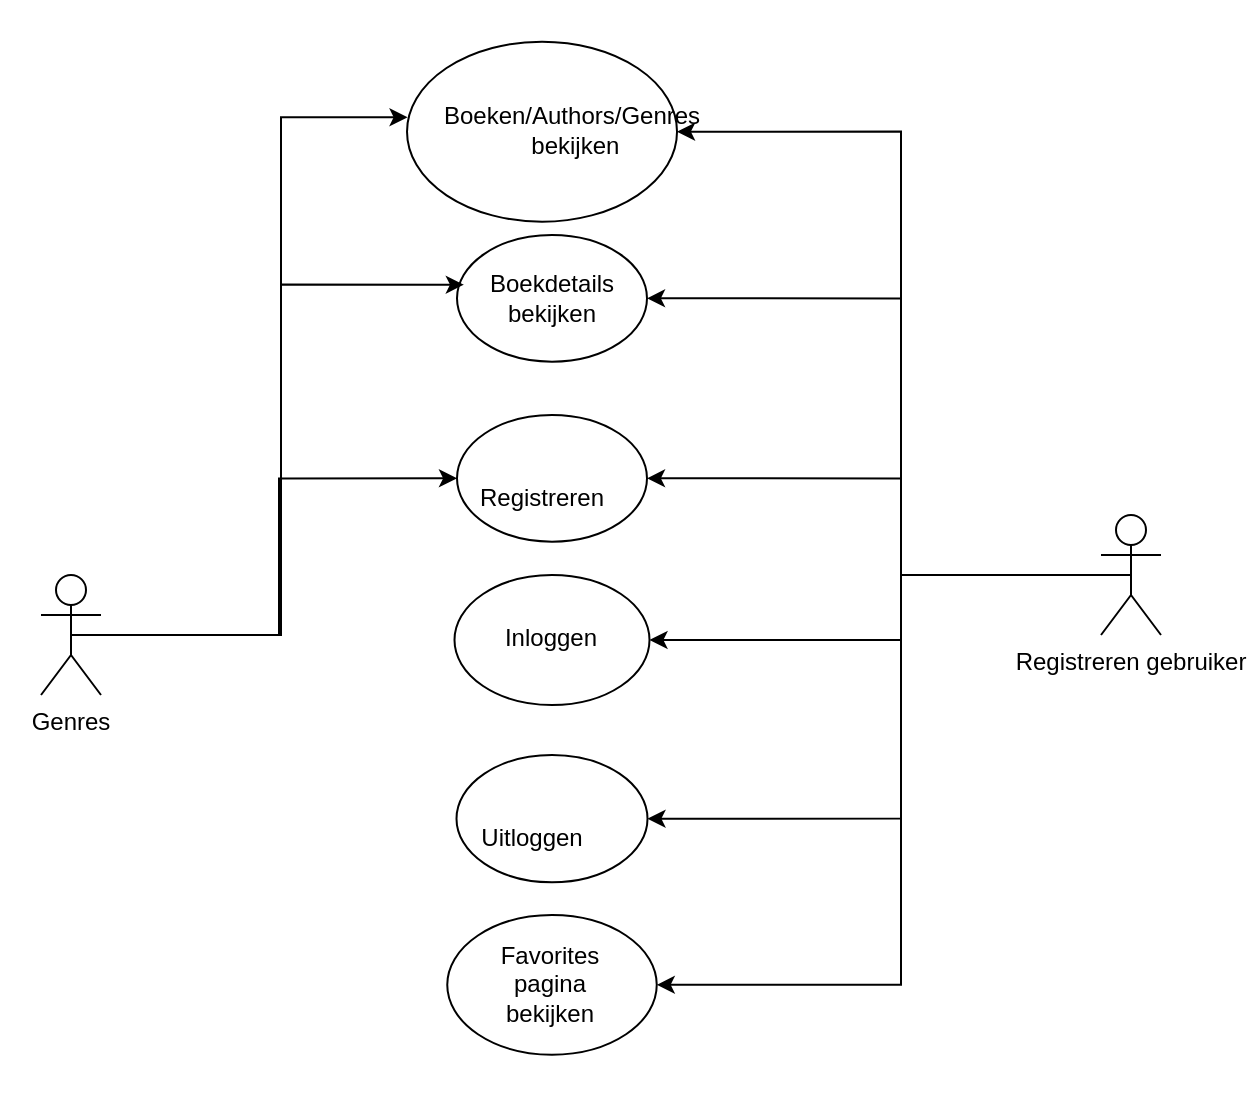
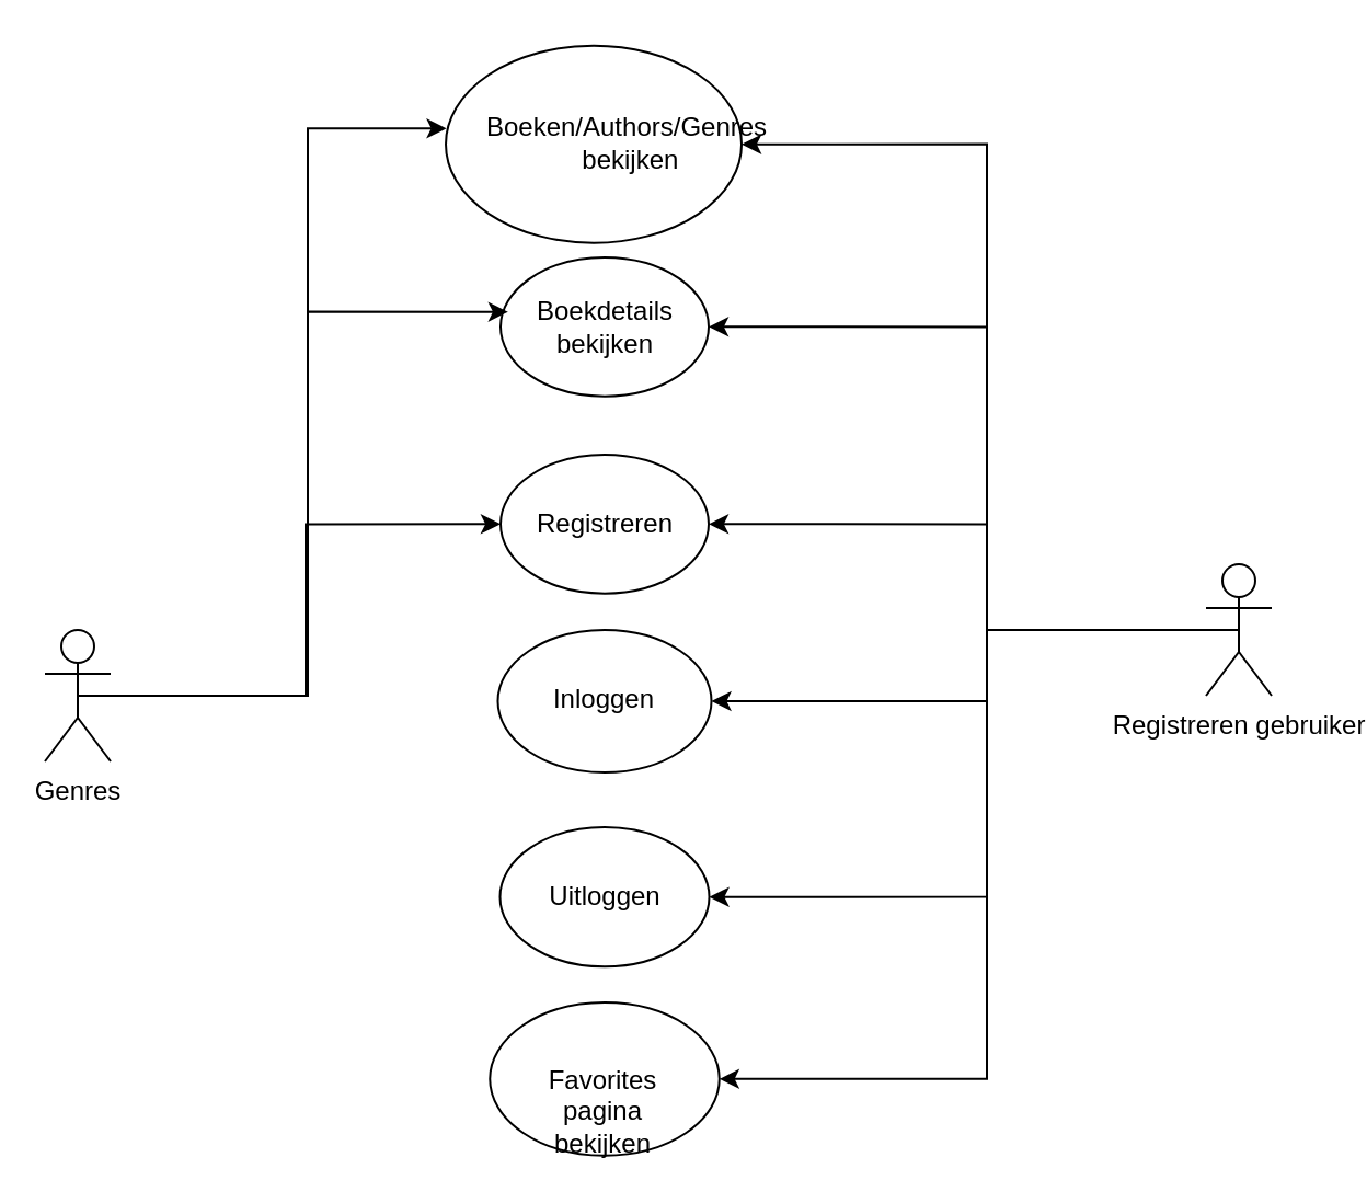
  <mxCell id="0" />
  <mxCell id="1" parent="0" />
  <mxCell id="2" style="edgeStyle=orthogonalEdgeStyle;rounded=0;orthogonalLoop=1;jettySize=auto;html=1;exitX=0.5;exitY=0.5;exitDx=0;exitDy=0;exitPerimeter=0;entryX=0;entryY=0.5;entryDx=0;entryDy=0;" parent="1" source="3" target="18" edge="1"><mxGeometry relative="1" as="geometry"><Array as="points"><mxPoint x="139" y="317" /><mxPoint x="139" y="239" /></Array></mxGeometry></mxCell>
  <mxCell id="3" value="Genres" style="shape=umlActor;verticalLabelPosition=bottom;verticalAlign=top;html=1;outlineConnect=0;" parent="1" vertex="1"><mxGeometry x="20" y="287" width="30" height="60" as="geometry" /></mxCell>
  <mxCell id="4" style="edgeStyle=orthogonalEdgeStyle;rounded=0;orthogonalLoop=1;jettySize=auto;html=1;exitX=0.5;exitY=0.5;exitDx=0;exitDy=0;exitPerimeter=0;entryX=1;entryY=0.5;entryDx=0;entryDy=0;" parent="1" source="10" target="15" edge="1"><mxGeometry relative="1" as="geometry"><Array as="points"><mxPoint x="450" y="287" /><mxPoint x="450" y="149" /></Array></mxGeometry></mxCell>
  <mxCell id="5" style="edgeStyle=orthogonalEdgeStyle;rounded=0;orthogonalLoop=1;jettySize=auto;html=1;exitX=0.5;exitY=0.5;exitDx=0;exitDy=0;exitPerimeter=0;entryX=1;entryY=0.5;entryDx=0;entryDy=0;" parent="1" source="10" target="18" edge="1"><mxGeometry relative="1" as="geometry"><Array as="points"><mxPoint x="450" y="287" /><mxPoint x="450" y="239" /></Array></mxGeometry></mxCell>
  <mxCell id="6" style="edgeStyle=orthogonalEdgeStyle;rounded=0;orthogonalLoop=1;jettySize=auto;html=1;exitX=0.5;exitY=0.5;exitDx=0;exitDy=0;exitPerimeter=0;entryX=1;entryY=0.5;entryDx=0;entryDy=0;" parent="1" source="10" target="21" edge="1"><mxGeometry relative="1" as="geometry"><Array as="points"><mxPoint x="450" y="287" /><mxPoint x="450" y="320" /></Array></mxGeometry></mxCell>
  <mxCell id="7" style="edgeStyle=orthogonalEdgeStyle;rounded=0;orthogonalLoop=1;jettySize=auto;html=1;exitX=0.5;exitY=0.5;exitDx=0;exitDy=0;exitPerimeter=0;entryX=1;entryY=0.5;entryDx=0;entryDy=0;" parent="1" source="10" target="24" edge="1"><mxGeometry relative="1" as="geometry"><Array as="points"><mxPoint x="450" y="287" /><mxPoint x="450" y="409" /></Array></mxGeometry></mxCell>
  <mxCell id="8" style="edgeStyle=orthogonalEdgeStyle;rounded=0;orthogonalLoop=1;jettySize=auto;html=1;exitX=0.5;exitY=0.5;exitDx=0;exitDy=0;exitPerimeter=0;entryX=1;entryY=0.5;entryDx=0;entryDy=0;" parent="1" source="10" target="27" edge="1"><mxGeometry relative="1" as="geometry"><Array as="points"><mxPoint x="450" y="287" /><mxPoint x="450" y="492" /></Array></mxGeometry></mxCell>
  <mxCell id="9" style="edgeStyle=orthogonalEdgeStyle;rounded=0;orthogonalLoop=1;jettySize=auto;html=1;exitX=0.5;exitY=0.5;exitDx=0;exitDy=0;exitPerimeter=0;entryX=1;entryY=0.5;entryDx=0;entryDy=0;" parent="1" source="10" target="12" edge="1"><mxGeometry relative="1" as="geometry"><Array as="points"><mxPoint x="450" y="287" /><mxPoint x="450" y="65" /></Array></mxGeometry></mxCell>
  <mxCell id="10" value="Registreren gebruiker" style="shape=umlActor;verticalLabelPosition=bottom;verticalAlign=top;html=1;outlineConnect=0;" parent="1" vertex="1"><mxGeometry x="550" y="257" width="30" height="60" as="geometry" /></mxCell>
  <mxCell id="11" value="" style="group" parent="1" vertex="1" connectable="0"><mxGeometry x="213.01" y="27" width="125" height="83.34" as="geometry" /></mxCell>
  <mxCell id="12" value="" style="ellipse;whiteSpace=wrap;html=1;" parent="11" vertex="1"><mxGeometry x="-10" y="-6.67" width="135" height="90.01" as="geometry" /></mxCell>
  <mxCell id="13" value="Boeken/Authors/Genres&lt;div&gt;&amp;nbsp;bekijken&lt;/div&gt;" style="text;html=1;align=center;verticalAlign=middle;whiteSpace=wrap;rounded=0;" parent="11" vertex="1"><mxGeometry x="47.5" y="26.974" width="50" height="22.726" as="geometry" /></mxCell>
  <mxCell id="14" value="" style="group" parent="1" vertex="1" connectable="0"><mxGeometry x="228" y="117" width="95" height="63.34" as="geometry" /></mxCell>
  <mxCell id="15" value="" style="ellipse;whiteSpace=wrap;html=1;" parent="14" vertex="1"><mxGeometry width="95" height="63.34" as="geometry" /></mxCell>
  <mxCell id="16" value="Boekdetails bekijken" style="text;html=1;align=center;verticalAlign=middle;whiteSpace=wrap;rounded=0;" parent="14" vertex="1"><mxGeometry x="23.75" y="19.794" width="47.5" height="23.752" as="geometry" /></mxCell>
  <mxCell id="17" value="" style="group" parent="1" vertex="1" connectable="0"><mxGeometry x="228" y="207" width="95" height="63.33" as="geometry" /></mxCell>
  <mxCell id="18" value="" style="ellipse;whiteSpace=wrap;html=1;" parent="17" vertex="1"><mxGeometry width="95" height="63.33" as="geometry" /></mxCell>
- <mxCell id="19" value="Registreren" style="text;html=1;align=center;verticalAlign=middle;whiteSpace=wrap;rounded=0;" parent="17" vertex="1"><mxGeometry x="19.146" y="29.791" width="47.5" height="23.749" as="geometry" /></mxCell>
+ <mxCell id="19" value="Registreren" style="text;html=1;align=center;verticalAlign=middle;whiteSpace=wrap;rounded=0;" parent="17" vertex="1"><mxGeometry x="24.146" y="19.791" width="47.5" height="23.749" as="geometry" /></mxCell>
  <mxCell id="20" value="" style="group" parent="1" vertex="1" connectable="0"><mxGeometry x="226.75" y="287" width="97.5" height="65" as="geometry" /></mxCell>
  <mxCell id="21" value="" style="ellipse;whiteSpace=wrap;html=1;" parent="20" vertex="1"><mxGeometry width="97.5" height="65" as="geometry" /></mxCell>
  <mxCell id="22" value="Inloggen" style="text;html=1;align=center;verticalAlign=middle;whiteSpace=wrap;rounded=0;" parent="20" vertex="1"><mxGeometry x="23.969" y="20.312" width="48.75" height="24.375" as="geometry" /></mxCell>
  <mxCell id="23" value="" style="group" parent="1" vertex="1" connectable="0"><mxGeometry x="227.75" y="377" width="95.5" height="63.66" as="geometry" /></mxCell>
  <mxCell id="24" value="" style="ellipse;whiteSpace=wrap;html=1;" parent="23" vertex="1"><mxGeometry width="95.5" height="63.66" as="geometry" /></mxCell>
- <mxCell id="25" value="Uitloggen" style="text;html=1;align=center;verticalAlign=middle;whiteSpace=wrap;rounded=0;" parent="23" vertex="1"><mxGeometry x="13.875" y="29.894" width="47.75" height="23.872" as="geometry" /></mxCell>
+ <mxCell id="25" value="Uitloggen" style="text;html=1;align=center;verticalAlign=middle;whiteSpace=wrap;rounded=0;" parent="23" vertex="1"><mxGeometry x="23.875" y="19.894" width="47.75" height="23.872" as="geometry" /></mxCell>
  <mxCell id="26" value="" style="group" parent="1" vertex="1" connectable="0"><mxGeometry x="223.13" y="457" width="104.75" height="69.83" as="geometry" /></mxCell>
  <mxCell id="27" value="" style="ellipse;whiteSpace=wrap;html=1;" parent="26" vertex="1"><mxGeometry width="104.75" height="69.83" as="geometry" /></mxCell>
- <mxCell id="28" value="Favorites&lt;div&gt;pagina bekijken&lt;/div&gt;" style="text;html=1;align=center;verticalAlign=middle;whiteSpace=wrap;rounded=0;" parent="26" vertex="1"><mxGeometry x="26.188" y="21.822" width="52.375" height="26.186" as="geometry" /></mxCell>
+ <mxCell id="28" value="Favorites&lt;div&gt;pagina bekijken&lt;/div&gt;" style="text;html=1;align=center;verticalAlign=middle;whiteSpace=wrap;rounded=0;" parent="26" vertex="1"><mxGeometry x="26.188" y="36.822" width="52.375" height="26.186" as="geometry" /></mxCell>
  <mxCell id="29" style="edgeStyle=orthogonalEdgeStyle;rounded=0;orthogonalLoop=1;jettySize=auto;html=1;exitX=0.5;exitY=0.5;exitDx=0;exitDy=0;exitPerimeter=0;entryX=0.036;entryY=0.392;entryDx=0;entryDy=0;entryPerimeter=0;" parent="1" source="3" target="15" edge="1"><mxGeometry relative="1" as="geometry"><Array as="points"><mxPoint x="140" y="317" /><mxPoint x="140" y="142" /></Array></mxGeometry></mxCell>
  <mxCell id="30" style="edgeStyle=orthogonalEdgeStyle;rounded=0;orthogonalLoop=1;jettySize=auto;html=1;exitX=0.5;exitY=0.5;exitDx=0;exitDy=0;exitPerimeter=0;entryX=0.002;entryY=0.42;entryDx=0;entryDy=0;entryPerimeter=0;" parent="1" source="3" target="12" edge="1"><mxGeometry relative="1" as="geometry"><Array as="points"><mxPoint x="140" y="317" /><mxPoint x="140" y="58" /></Array></mxGeometry></mxCell>
